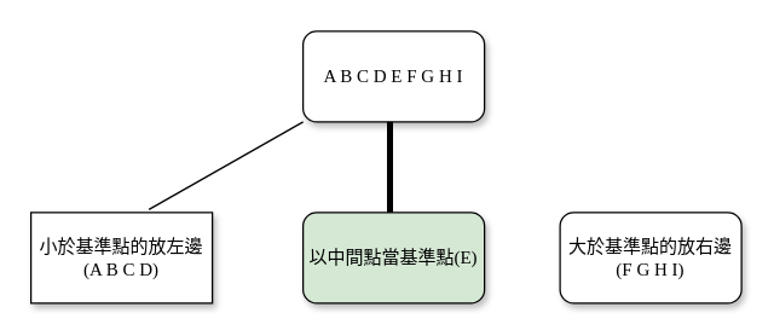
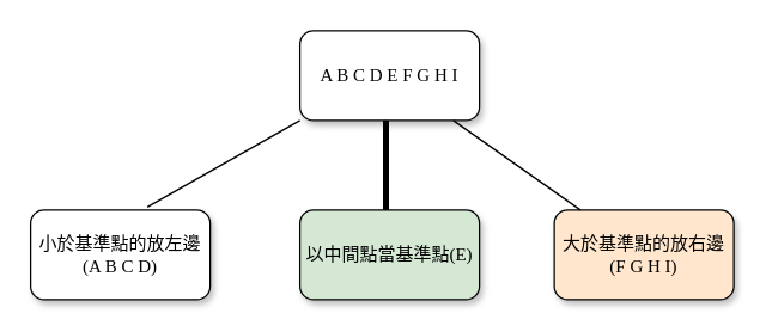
  <mxCell id="0" />
  <mxCell id="1" parent="0" />
  <mxCell id="2" value="A B C D E F G H I" style="whiteSpace=wrap;html=1;rounded=1;shadow=1;labelBackgroundColor=none;strokeColor=#000000;strokeWidth=1;fillColor=#ffffff;fontFamily=Verdana;fontSize=12;fontColor=#000000;align=center;" parent="1" vertex="1"><mxGeometry x="200" y="20" width="120" height="60" as="geometry" /></mxCell>
- <mxCell id="3" value="小於基準點的放左邊&lt;br&gt;(A B C D)" style="whiteSpace=wrap;html=1;shadow=1;labelBackgroundColor=none;strokeColor=#000000;strokeWidth=1;fillColor=#ffffff;fontFamily=Verdana;fontSize=12;fontColor=#000000;align=center;rounded=0;" parent="1" vertex="1"><mxGeometry x="20" y="140" width="120" height="60" as="geometry" /></mxCell>
- <mxCell id="4" value="&lt;span style=&quot;white-space: normal&quot;&gt;大於基準點的放右邊&lt;br&gt;(F G H I)&lt;br&gt;&lt;/span&gt;" style="whiteSpace=wrap;html=1;rounded=1;shadow=1;labelBackgroundColor=none;strokeColor=#000000;strokeWidth=1;fillColor=#ffffff;fontFamily=Verdana;fontSize=12;fontColor=#000000;align=center;" parent="1" vertex="1"><mxGeometry x="370" y="140" width="120" height="60" as="geometry" /></mxCell>
+ <mxCell id="3" value="小於基準點的放左邊&lt;br&gt;(A B C D)" style="whiteSpace=wrap;html=1;rounded=1;shadow=1;labelBackgroundColor=none;strokeColor=#000000;strokeWidth=1;fillColor=#ffffff;fontFamily=Verdana;fontSize=12;fontColor=#000000;align=center;" parent="1" vertex="1"><mxGeometry x="20" y="140" width="120" height="60" as="geometry" /></mxCell>
+ <mxCell id="4" value="&lt;span style=&quot;white-space: normal&quot;&gt;大於基準點的放右邊&lt;br&gt;(F G H I)&lt;br&gt;&lt;/span&gt;" style="whiteSpace=wrap;html=1;rounded=1;shadow=1;labelBackgroundColor=none;strokeColor=#000000;strokeWidth=1;fillColor=#ffe6cc;fontFamily=Verdana;fontSize=12;fontColor=#000000;align=center;" parent="1" vertex="1"><mxGeometry x="370" y="140" width="120" height="60" as="geometry" /></mxCell>
+ <mxCell id="5" value="" style="rounded=0;html=1;labelBackgroundColor=none;startArrow=none;startFill=0;startSize=5;endArrow=none;endFill=0;endSize=5;jettySize=auto;orthogonalLoop=1;strokeColor=#000000;strokeWidth=1;fontFamily=Verdana;fontSize=12;fontColor=#000000;" parent="1" source="2" target="4" edge="1"><mxGeometry x="-0.3" y="13" relative="1" as="geometry"><mxPoint as="offset" /></mxGeometry></mxCell>
  <mxCell id="6" value="" style="edgeStyle=none;rounded=0;html=1;labelBackgroundColor=none;startArrow=none;startFill=0;startSize=5;endArrow=none;endFill=0;endSize=5;jettySize=auto;orthogonalLoop=1;strokeColor=#000000;strokeWidth=1;fontFamily=Verdana;fontSize=12;fontColor=#000000;entryX=0.65;entryY=-0.033;entryDx=0;entryDy=0;entryPerimeter=0;" edge="1" parent="1" target="3"><mxGeometry x="-0.2" y="-14" relative="1" as="geometry"><mxPoint as="offset" /><mxPoint x="200" y="80" as="sourcePoint" /><mxPoint x="150" y="130" as="targetPoint" /></mxGeometry></mxCell>
  <mxCell id="7" value="" style="line;strokeWidth=4;direction=south;html=1;perimeter=backbonePerimeter;points=[];outlineConnect=0;" vertex="1" parent="1"><mxGeometry x="255" y="80" width="5" height="60" as="geometry" /></mxCell>
  <mxCell id="8" value="以中間點當基準點(E)" style="whiteSpace=wrap;html=1;rounded=1;shadow=1;labelBackgroundColor=none;strokeColor=#000000;strokeWidth=1;fillColor=#d5e8d4;fontFamily=Verdana;fontSize=12;fontColor=#000000;align=center;" vertex="1" parent="1"><mxGeometry x="200" y="140" width="120" height="60" as="geometry" /></mxCell>
